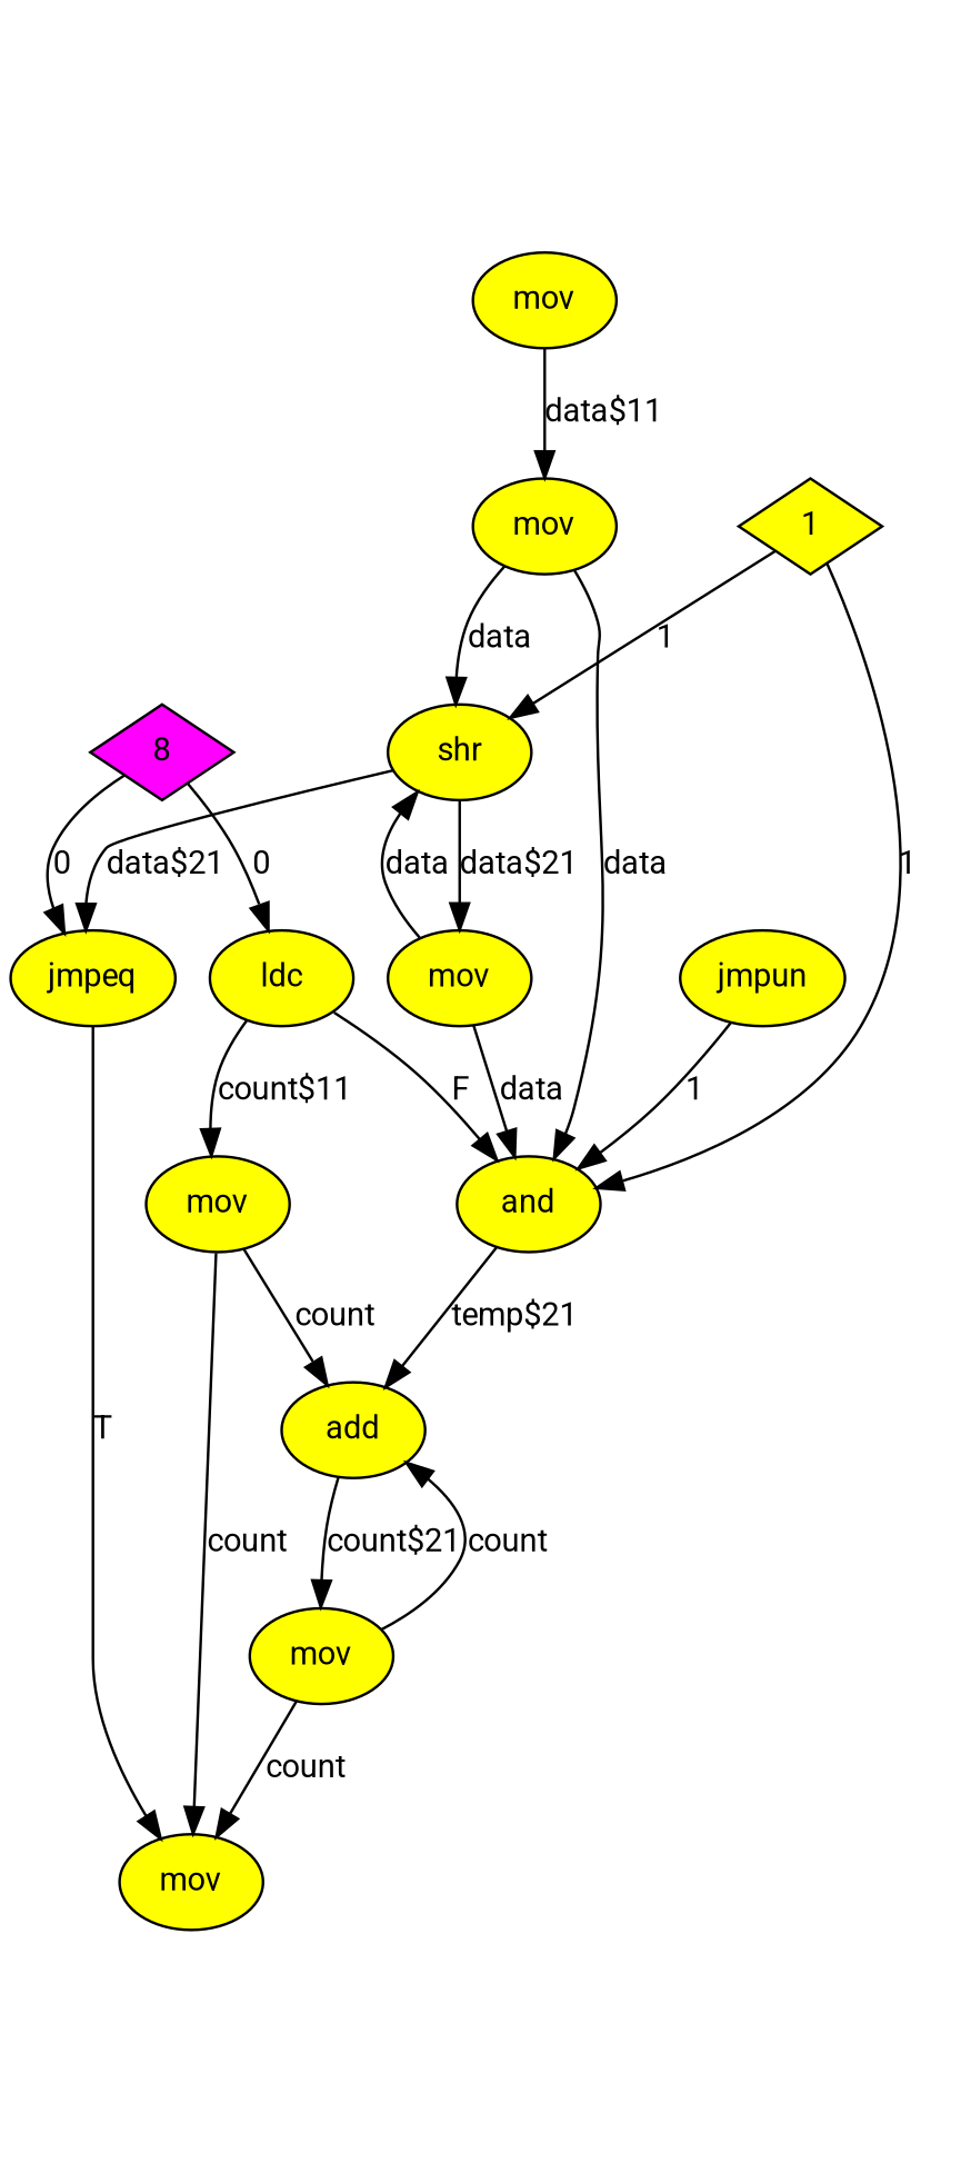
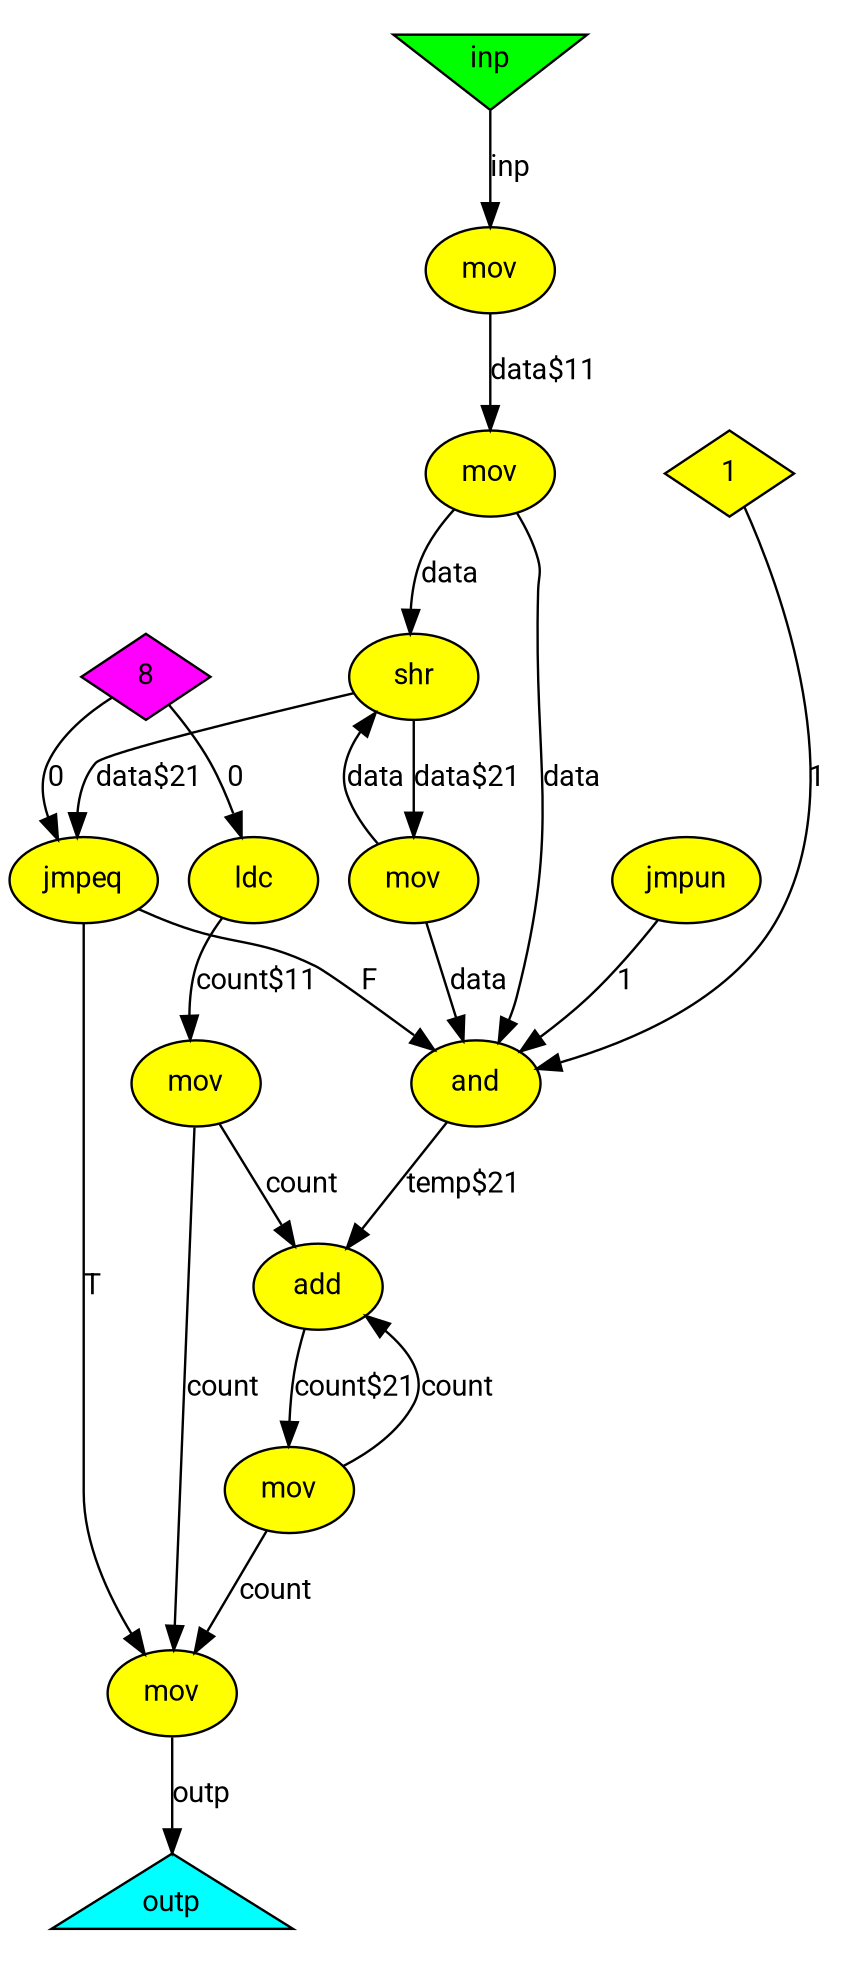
  digraph {
    fontname=Roboto
    nodesep=0.175
    rankdir=TB
    node [argix=-1 dataspec=na fillcolor=yellow fontname=Roboto fontsize=12 ntype=operation shape=ellipse style=filled]
    edge [argix=-1 dataspec=u32 etype=D fontname=Roboto fontsize=12 order=1 vtype=localvar]
    n1 [label=add]
    n2 [label=mov]
    n3 [label=mov]
    n4 [label=and]
    n5 [dataspec=u32 fillcolor=magenta label=8 ntype=constant shape=diamond]
    n6 [label=jmpeq]
    n7 [label=ldc]
    n8 [label=mov]
    n9 [dataspec=u32 label=1 ntype=constant shape=diamond]
    n10 [label=shr]
    n11 [label=mov]
+   n12 [argix=0 dataspec=u32 fillcolor=green label=inp ntype=invar shape=invtriangle]
    n13 [label=mov]
    n14 [label=mov]
+   n15 [argix=0 dataspec=u32 fillcolor=cyan label=outp ntype=outvar shape=triangle]
    n16 [label=jmpun]
    n1 -> n2 [label="count$21"]
    n2 -> n1 [label=count]
    n2 -> n3 [label=count]
+   n3 -> n15 [label=outp vtype=outarg]
    n4 -> n1 [label="temp$21" order=2]
    n5 -> n6 [label=0 order=2 vtype=globalvar]
    n5 -> n7 [label=0 vtype=globalvar]
    n6 -> n3 [dataspec=u1 etype=T label=T vtype=""]
-   n7 -> n4 [dataspec=u1 etype=F label=F order=2 vtype=""]
+   n6 -> n4 [dataspec=u1 etype=F label=F order=2 vtype=""]
    n7 -> n8 [label="count$11"]
    n8 -> n1 [label=count]
    n8 -> n3 [label=count]
    n9 -> n4 [label=1 order=2 vtype=globalvar]
-   n9 -> n10 [label=1 order=2 vtype=globalvar]
    n10 -> n6 [label="data$21"]
    n10 -> n11 [label="data$21"]
    n11 -> n4 [label=data]
    n11 -> n10 [label=data]
+   n12 -> n13 [label=inp vtype=inarg]
    n13 -> n14 [label="data$11"]
    n14 -> n4 [label=data]
    n14 -> n10 [label=data]
    n16 -> n4 [dataspec=u1 etype=U label=1 vtype=""]
  }
